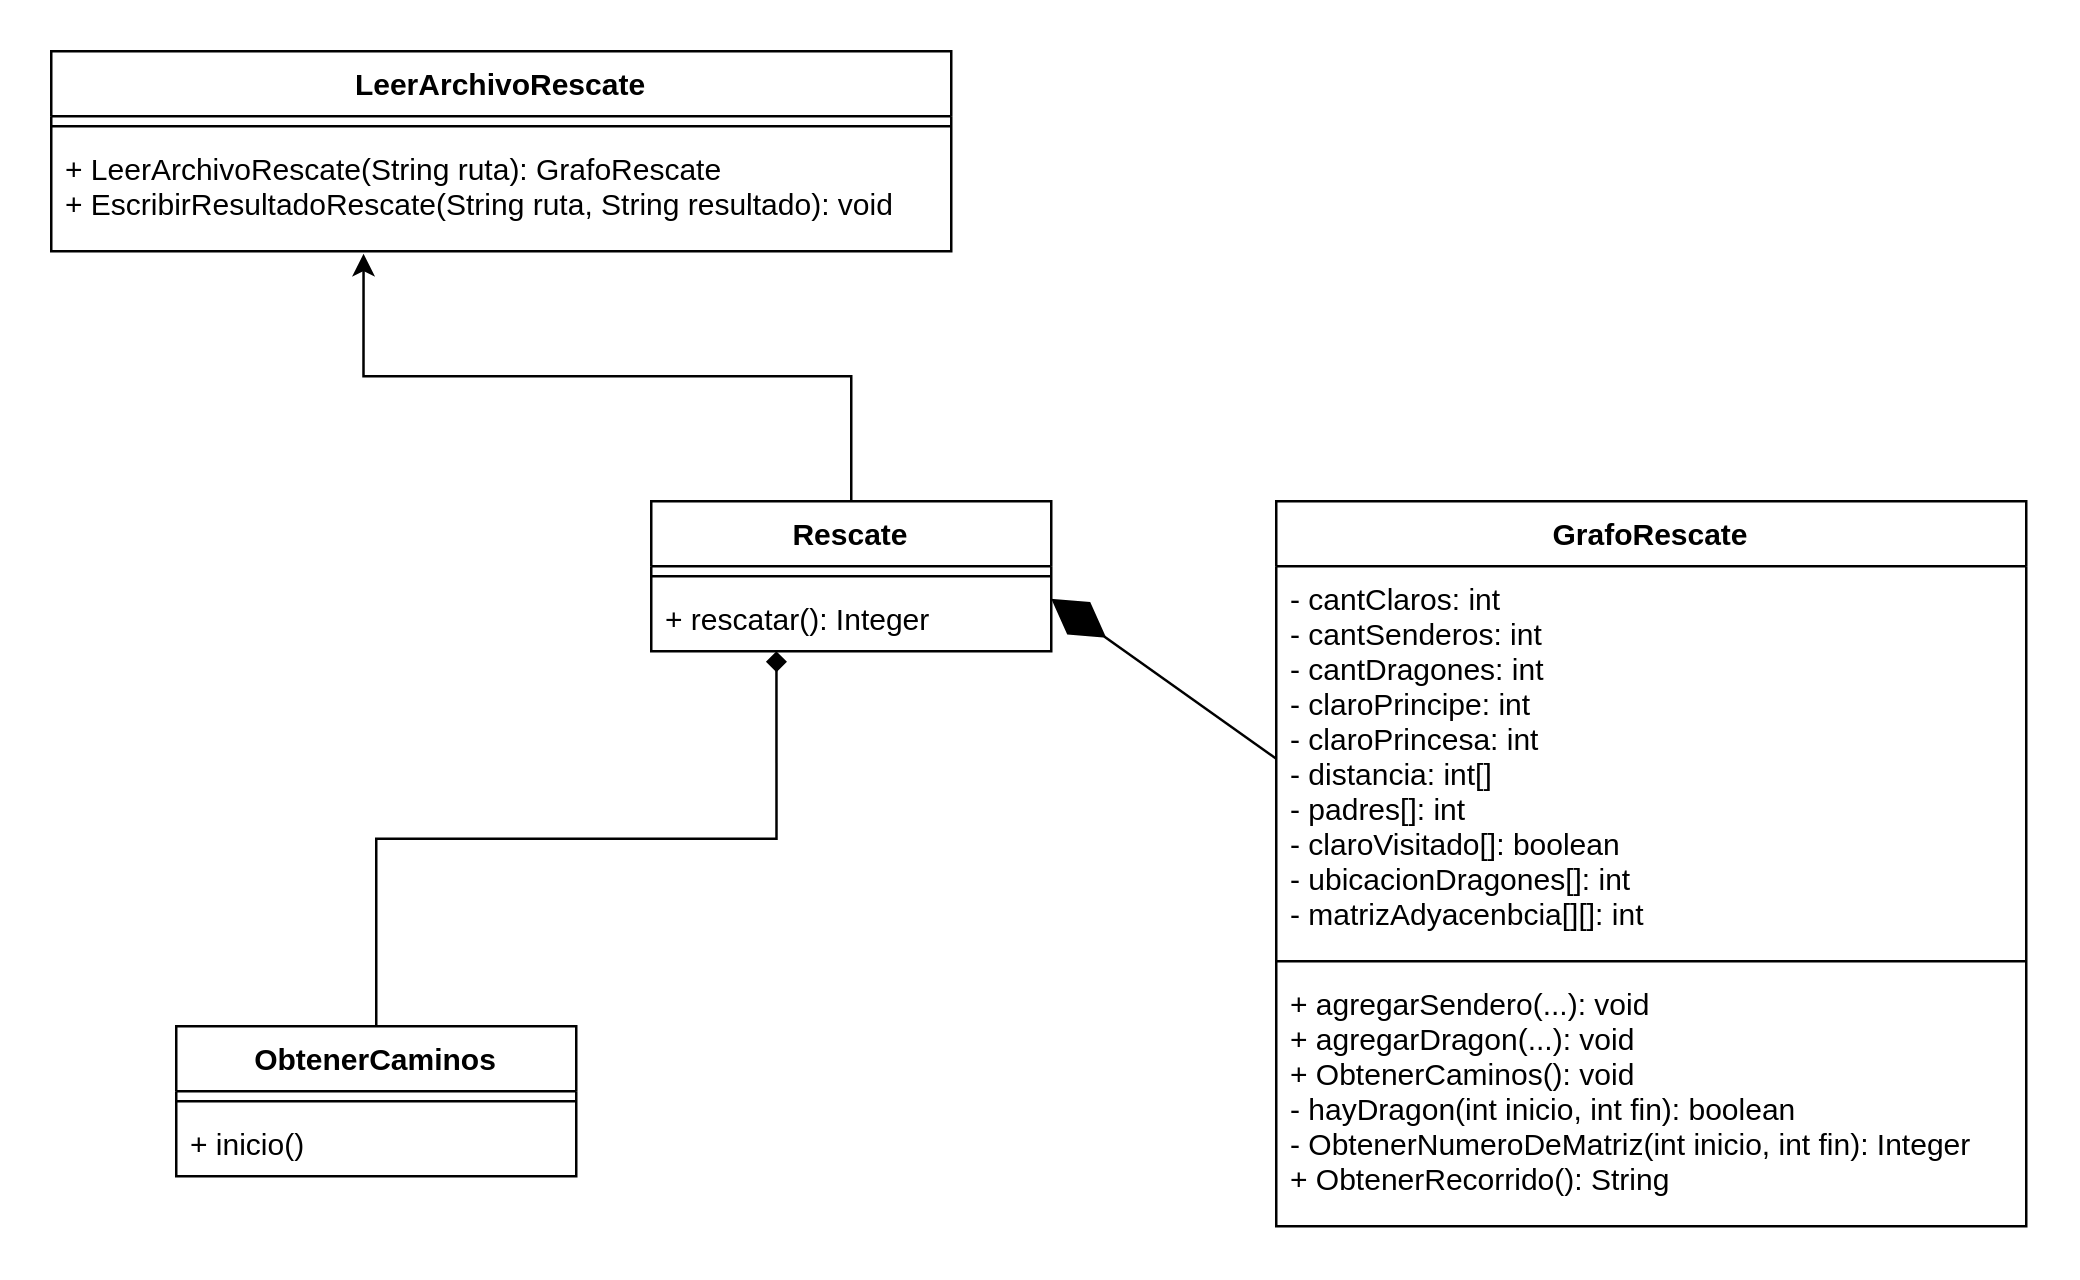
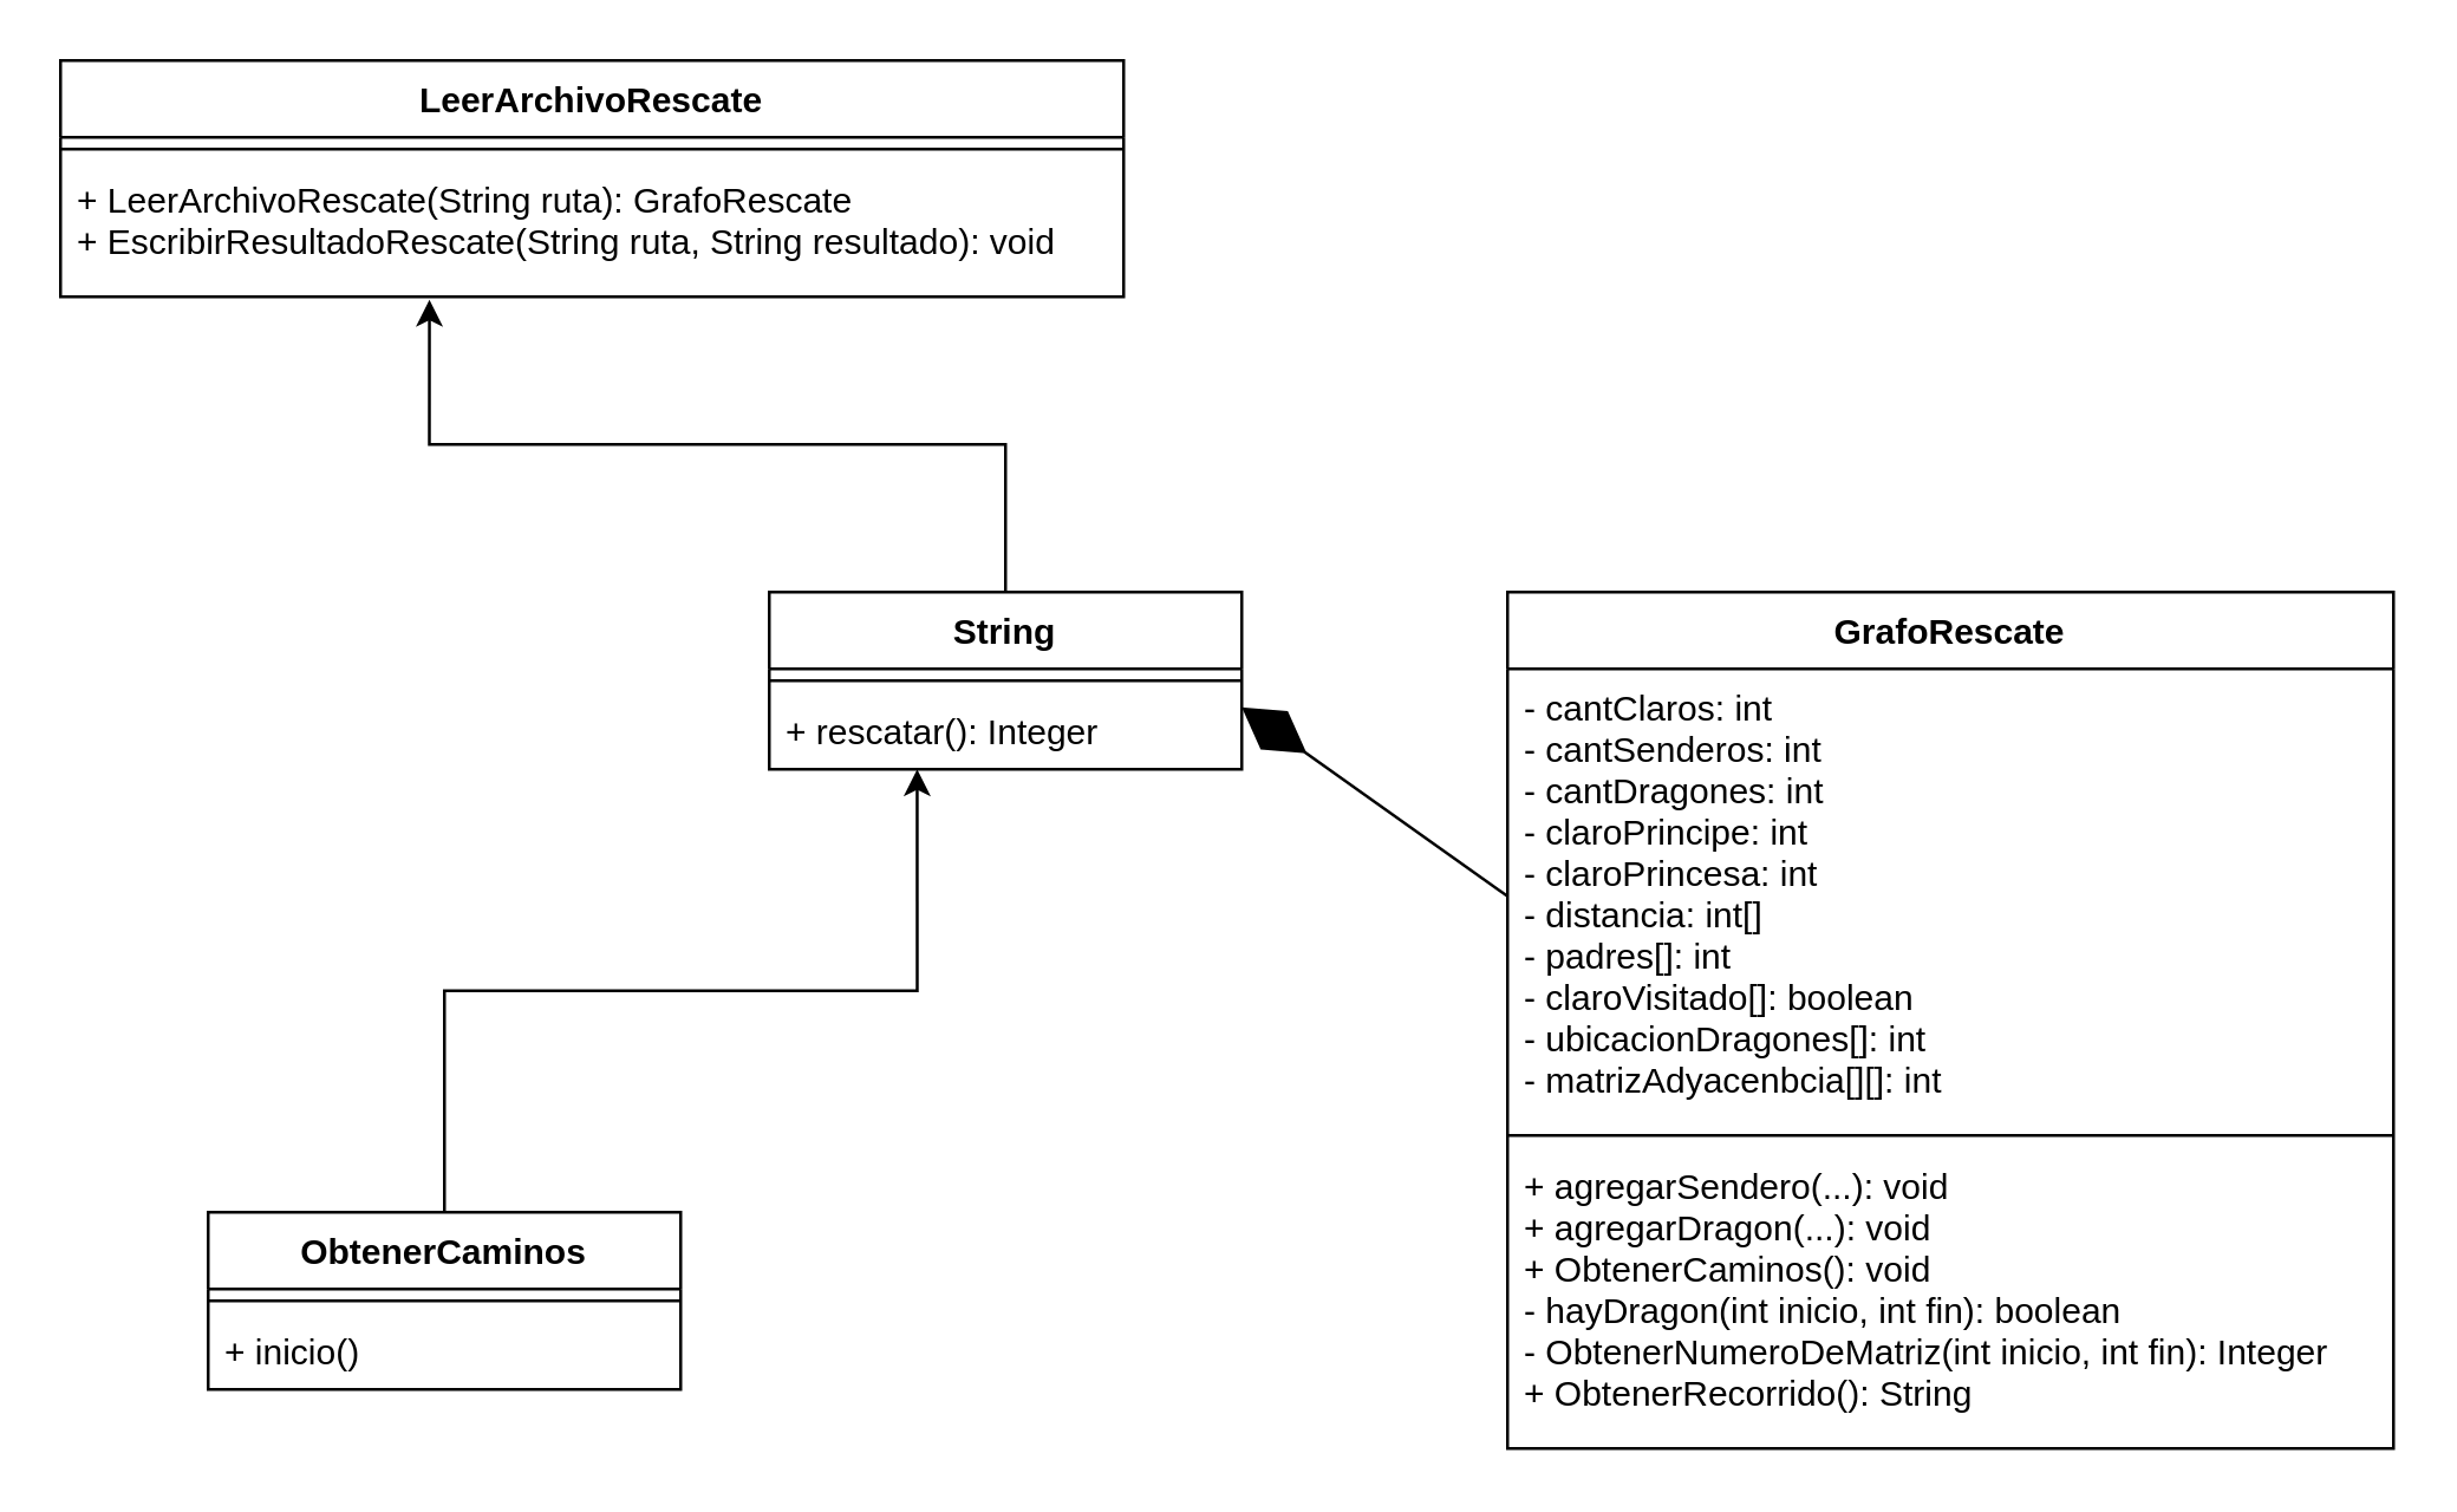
  <mxCell id="0" />
  <mxCell id="1" parent="0" />
  <mxCell id="2" value="LeerArchivoRescate" style="swimlane;fontStyle=1;align=center;verticalAlign=top;childLayout=stackLayout;horizontal=1;startSize=26;horizontalStack=0;resizeParent=1;resizeParentMax=0;resizeLast=0;collapsible=1;marginBottom=0;" parent="1" vertex="1"><mxGeometry x="20" y="20" width="360" height="80" as="geometry" /></mxCell>
  <mxCell id="3" value="" style="line;strokeWidth=1;fillColor=none;align=left;verticalAlign=middle;spacingTop=-1;spacingLeft=3;spacingRight=3;rotatable=0;labelPosition=right;points=[];portConstraint=eastwest;" parent="2" vertex="1"><mxGeometry y="26" width="360" height="8" as="geometry" /></mxCell>
  <mxCell id="4" value="+ LeerArchivoRescate(String ruta): GrafoRescate&#10;+ EscribirResultadoRescate(String ruta, String resultado): void" style="text;strokeColor=none;fillColor=none;align=left;verticalAlign=top;spacingLeft=4;spacingRight=4;overflow=hidden;rotatable=0;points=[[0,0.5],[1,0.5]];portConstraint=eastwest;" parent="2" vertex="1"><mxGeometry y="34" width="360" height="46" as="geometry" /></mxCell>
  <mxCell id="5" value="GrafoRescate" style="swimlane;fontStyle=1;align=center;verticalAlign=top;childLayout=stackLayout;horizontal=1;startSize=26;horizontalStack=0;resizeParent=1;resizeParentMax=0;resizeLast=0;collapsible=1;marginBottom=0;" parent="1" vertex="1"><mxGeometry x="510" y="200" width="300" height="290" as="geometry" /></mxCell>
  <mxCell id="6" value="- cantClaros: int&#10;- cantSenderos: int&#10;- cantDragones: int&#10;- claroPrincipe: int&#10;- claroPrincesa: int&#10;- distancia: int[]&#10;- padres[]: int&#10;- claroVisitado[]: boolean&#10;- ubicacionDragones[]: int&#10;- matrizAdyacenbcia[][]: int" style="text;strokeColor=none;fillColor=none;align=left;verticalAlign=top;spacingLeft=4;spacingRight=4;overflow=hidden;rotatable=0;points=[[0,0.5],[1,0.5]];portConstraint=eastwest;" parent="5" vertex="1"><mxGeometry y="26" width="300" height="154" as="geometry" /></mxCell>
  <mxCell id="7" value="" style="line;strokeWidth=1;fillColor=none;align=left;verticalAlign=middle;spacingTop=-1;spacingLeft=3;spacingRight=3;rotatable=0;labelPosition=right;points=[];portConstraint=eastwest;" parent="5" vertex="1"><mxGeometry y="180" width="300" height="8" as="geometry" /></mxCell>
  <mxCell id="8" value="+ agregarSendero(...): void&#10;+ agregarDragon(...): void&#10;+ ObtenerCaminos(): void&#10;- hayDragon(int inicio, int fin): boolean&#10;- ObtenerNumeroDeMatriz(int inicio, int fin): Integer&#10;+ ObtenerRecorrido(): String" style="text;strokeColor=none;fillColor=none;align=left;verticalAlign=top;spacingLeft=4;spacingRight=4;overflow=hidden;rotatable=0;points=[[0,0.5],[1,0.5]];portConstraint=eastwest;" parent="5" vertex="1"><mxGeometry y="188" width="300" height="102" as="geometry" /></mxCell>
- <mxCell id="9" style="edgeStyle=orthogonalEdgeStyle;rounded=0;orthogonalLoop=1;jettySize=auto;html=1;entryX=0.313;entryY=1;entryDx=0;entryDy=0;entryPerimeter=0;endArrow=diamond;" parent="1" source="10" target="16" edge="1"><mxGeometry relative="1" as="geometry" /></mxCell>
+ <mxCell id="9" style="edgeStyle=orthogonalEdgeStyle;rounded=0;orthogonalLoop=1;jettySize=auto;html=1;entryX=0.313;entryY=1;entryDx=0;entryDy=0;entryPerimeter=0;" parent="1" source="10" target="16" edge="1"><mxGeometry relative="1" as="geometry" /></mxCell>
  <mxCell id="10" value="ObtenerCaminos" style="swimlane;fontStyle=1;align=center;verticalAlign=top;childLayout=stackLayout;horizontal=1;startSize=26;horizontalStack=0;resizeParent=1;resizeParentMax=0;resizeLast=0;collapsible=1;marginBottom=0;" parent="1" vertex="1"><mxGeometry x="70" y="410" width="160" height="60" as="geometry" /></mxCell>
  <mxCell id="11" value="" style="line;strokeWidth=1;fillColor=none;align=left;verticalAlign=middle;spacingTop=-1;spacingLeft=3;spacingRight=3;rotatable=0;labelPosition=right;points=[];portConstraint=eastwest;" parent="10" vertex="1"><mxGeometry y="26" width="160" height="8" as="geometry" /></mxCell>
  <mxCell id="12" value="+ inicio()" style="text;strokeColor=none;fillColor=none;align=left;verticalAlign=top;spacingLeft=4;spacingRight=4;overflow=hidden;rotatable=0;points=[[0,0.5],[1,0.5]];portConstraint=eastwest;" parent="10" vertex="1"><mxGeometry y="34" width="160" height="26" as="geometry" /></mxCell>
  <mxCell id="13" style="edgeStyle=orthogonalEdgeStyle;rounded=0;orthogonalLoop=1;jettySize=auto;html=1;entryX=0.347;entryY=1.022;entryDx=0;entryDy=0;entryPerimeter=0;" parent="1" source="14" target="4" edge="1"><mxGeometry relative="1" as="geometry" /></mxCell>
- <mxCell id="14" value="Rescate" style="swimlane;fontStyle=1;align=center;verticalAlign=top;childLayout=stackLayout;horizontal=1;startSize=26;horizontalStack=0;resizeParent=1;resizeParentMax=0;resizeLast=0;collapsible=1;marginBottom=0;" parent="1" vertex="1"><mxGeometry x="260" y="200" width="160" height="60" as="geometry" /></mxCell>
+ <mxCell id="14" value="String" style="swimlane;fontStyle=1;align=center;verticalAlign=top;childLayout=stackLayout;horizontal=1;startSize=26;horizontalStack=0;resizeParent=1;resizeParentMax=0;resizeLast=0;collapsible=1;marginBottom=0;" parent="1" vertex="1"><mxGeometry x="260" y="200" width="160" height="60" as="geometry" /></mxCell>
  <mxCell id="15" value="" style="line;strokeWidth=1;fillColor=none;align=left;verticalAlign=middle;spacingTop=-1;spacingLeft=3;spacingRight=3;rotatable=0;labelPosition=right;points=[];portConstraint=eastwest;" parent="14" vertex="1"><mxGeometry y="26" width="160" height="8" as="geometry" /></mxCell>
  <mxCell id="16" value="+ rescatar(): Integer" style="text;strokeColor=none;fillColor=none;align=left;verticalAlign=top;spacingLeft=4;spacingRight=4;overflow=hidden;rotatable=0;points=[[0,0.5],[1,0.5]];portConstraint=eastwest;" parent="14" vertex="1"><mxGeometry y="34" width="160" height="26" as="geometry" /></mxCell>
  <mxCell id="17" value="" style="endArrow=diamondThin;endFill=1;endSize=24;html=1;rounded=0;entryX=1;entryY=0.5;entryDx=0;entryDy=0;exitX=0;exitY=0.5;exitDx=0;exitDy=0;" parent="1" source="6" edge="1"><mxGeometry width="160" relative="1" as="geometry"><mxPoint x="480" y="440" as="sourcePoint" /><mxPoint x="420" y="239" as="targetPoint" /></mxGeometry></mxCell>
